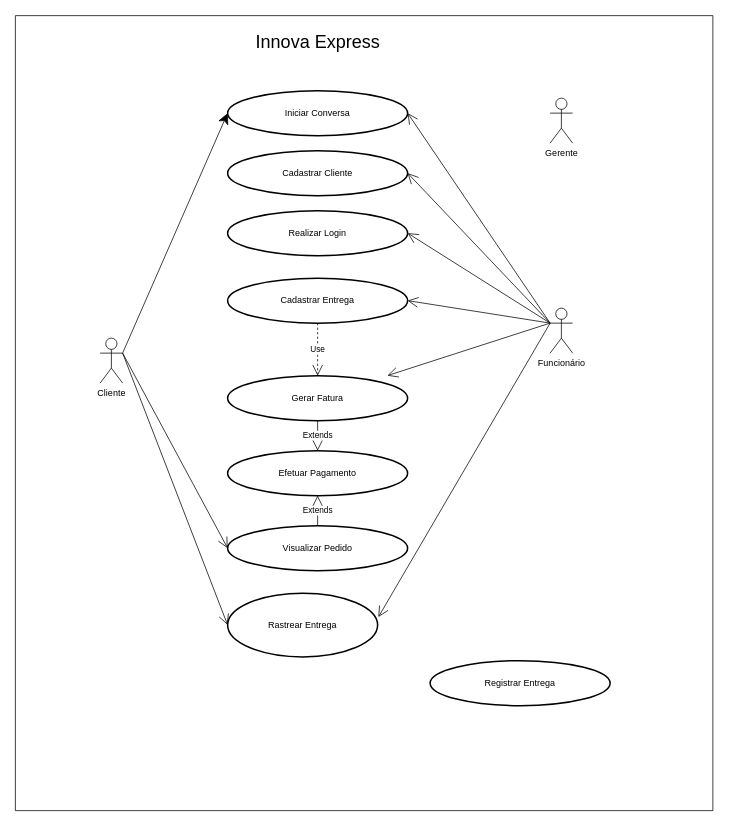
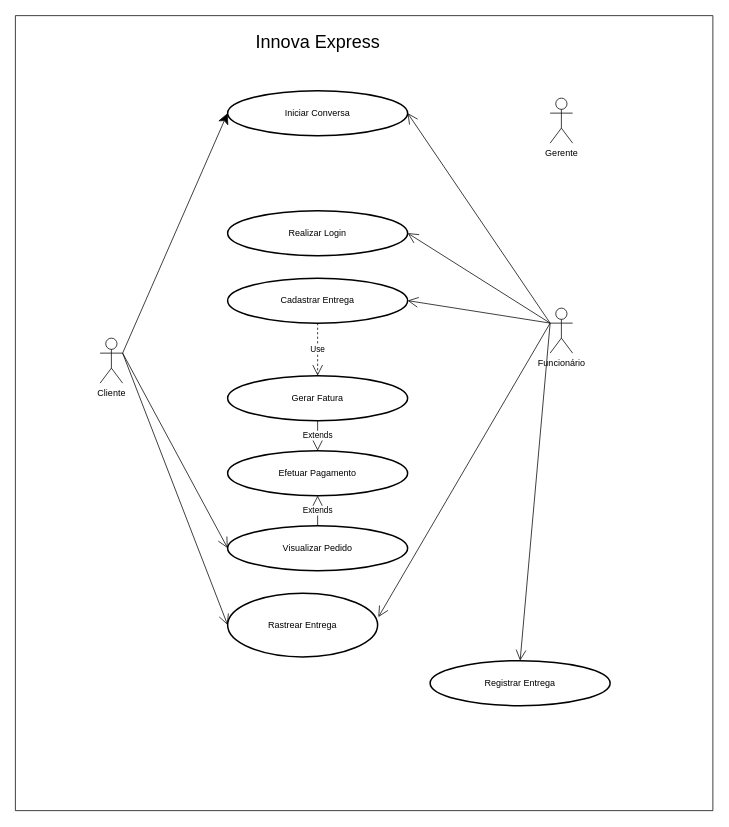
  <mxCell id="0" />
  <mxCell id="1" parent="0" />
  <mxCell id="2" value="" style="swimlane;startSize=0;" vertex="1" parent="1"><mxGeometry x="20" y="20" width="930" height="1060" as="geometry" /></mxCell>
  <mxCell id="3" value="Cliente" style="shape=umlActor;verticalLabelPosition=bottom;verticalAlign=top;html=1;outlineConnect=0;" vertex="1" parent="2"><mxGeometry x="113" y="430" width="30" height="60" as="geometry" /></mxCell>
  <mxCell id="4" value="Iniciar Conversa" style="strokeWidth=2;html=1;shape=mxgraph.flowchart.start_1;whiteSpace=wrap;" vertex="1" parent="2"><mxGeometry x="283" y="100" width="240" height="60" as="geometry" /></mxCell>
- <mxCell id="5" value="Cadastrar Cliente" style="strokeWidth=2;html=1;shape=mxgraph.flowchart.start_1;whiteSpace=wrap;" vertex="1" parent="2"><mxGeometry x="283" y="180" width="240" height="60" as="geometry" /></mxCell>
  <mxCell id="6" value="Realizar Login" style="strokeWidth=2;html=1;shape=mxgraph.flowchart.start_1;whiteSpace=wrap;" vertex="1" parent="2"><mxGeometry x="283" y="260" width="240" height="60" as="geometry" /></mxCell>
  <mxCell id="7" value="Cadastrar Entrega" style="strokeWidth=2;html=1;shape=mxgraph.flowchart.start_1;whiteSpace=wrap;" vertex="1" parent="2"><mxGeometry x="283" y="350" width="240" height="60" as="geometry" /></mxCell>
  <mxCell id="8" value="Gerar Fatura" style="strokeWidth=2;html=1;shape=mxgraph.flowchart.start_1;whiteSpace=wrap;" vertex="1" parent="2"><mxGeometry x="283" y="480" width="240" height="60" as="geometry" /></mxCell>
  <mxCell id="9" value="Efetuar Pagamento" style="strokeWidth=2;html=1;shape=mxgraph.flowchart.start_1;whiteSpace=wrap;" vertex="1" parent="2"><mxGeometry x="283" y="580" width="240" height="60" as="geometry" /></mxCell>
  <mxCell id="10" value="Visualizar Pedido" style="strokeWidth=2;html=1;shape=mxgraph.flowchart.start_1;whiteSpace=wrap;" vertex="1" parent="2"><mxGeometry x="283" y="680" width="240" height="60" as="geometry" /></mxCell>
  <mxCell id="11" value="Rastrear Entrega" style="strokeWidth=2;html=1;shape=mxgraph.flowchart.start_1;whiteSpace=wrap;" vertex="1" parent="2"><mxGeometry x="283" y="770" width="200" height="85" as="geometry" /></mxCell>
  <mxCell id="12" value="Registrar Entrega" style="strokeWidth=2;html=1;shape=mxgraph.flowchart.start_1;whiteSpace=wrap;" vertex="1" parent="2"><mxGeometry x="553" y="860" width="240" height="60" as="geometry" /></mxCell>
  <mxCell id="13" value="Funcionário" style="shape=umlActor;verticalLabelPosition=bottom;verticalAlign=top;html=1;outlineConnect=0;" vertex="1" parent="2"><mxGeometry x="713" y="390" width="30" height="60" as="geometry" /></mxCell>
  <mxCell id="14" value="" style="endArrow=classic;endFill=1;endSize=12;html=1;rounded=0;exitX=1;exitY=0.333;exitDx=0;exitDy=0;exitPerimeter=0;entryX=0;entryY=0.5;entryDx=0;entryDy=0;entryPerimeter=0;" edge="1" parent="2" source="3" target="4"><mxGeometry width="160" relative="1" as="geometry"><mxPoint x="293" y="470" as="sourcePoint" /><mxPoint x="453" y="470" as="targetPoint" /></mxGeometry></mxCell>
- <mxCell id="15" value="" style="endArrow=open;endFill=1;endSize=12;html=1;rounded=0;entryX=1;entryY=0.5;entryDx=0;entryDy=0;entryPerimeter=0;exitX=0;exitY=0.333;exitDx=0;exitDy=0;exitPerimeter=0;" edge="1" parent="2" source="13" target="5"><mxGeometry width="160" relative="1" as="geometry"><mxPoint x="203" y="500" as="sourcePoint" /><mxPoint x="293" y="140" as="targetPoint" /></mxGeometry></mxCell>
  <mxCell id="16" value="" style="endArrow=open;endFill=1;endSize=12;html=1;rounded=0;entryX=1;entryY=0.5;entryDx=0;entryDy=0;entryPerimeter=0;exitX=0;exitY=0.333;exitDx=0;exitDy=0;exitPerimeter=0;" edge="1" parent="2" source="13" target="7"><mxGeometry width="160" relative="1" as="geometry"><mxPoint x="183" y="490" as="sourcePoint" /><mxPoint x="323" y="170" as="targetPoint" /></mxGeometry></mxCell>
  <mxCell id="17" value="" style="endArrow=open;endFill=1;endSize=12;html=1;rounded=0;exitX=1;exitY=0.333;exitDx=0;exitDy=0;exitPerimeter=0;entryX=0;entryY=0.5;entryDx=0;entryDy=0;entryPerimeter=0;" edge="1" parent="2" source="3" target="10"><mxGeometry width="160" relative="1" as="geometry"><mxPoint x="213" y="520" as="sourcePoint" /><mxPoint x="353" y="200" as="targetPoint" /></mxGeometry></mxCell>
  <mxCell id="18" value="" style="endArrow=open;endFill=1;endSize=12;html=1;rounded=0;exitX=1;exitY=0.333;exitDx=0;exitDy=0;exitPerimeter=0;entryX=0;entryY=0.5;entryDx=0;entryDy=0;entryPerimeter=0;" edge="1" parent="2" source="3" target="11"><mxGeometry width="160" relative="1" as="geometry"><mxPoint x="223" y="530" as="sourcePoint" /><mxPoint x="363" y="210" as="targetPoint" /></mxGeometry></mxCell>
  <mxCell id="19" value="" style="endArrow=open;endFill=1;endSize=12;html=1;rounded=0;exitX=0;exitY=0.333;exitDx=0;exitDy=0;exitPerimeter=0;entryX=1;entryY=0.5;entryDx=0;entryDy=0;entryPerimeter=0;" edge="1" parent="2" source="13" target="4"><mxGeometry width="160" relative="1" as="geometry"><mxPoint x="233" y="540" as="sourcePoint" /><mxPoint x="373" y="220" as="targetPoint" /></mxGeometry></mxCell>
  <mxCell id="20" value="" style="endArrow=open;endFill=1;endSize=12;html=1;rounded=0;exitX=0;exitY=0.333;exitDx=0;exitDy=0;exitPerimeter=0;entryX=1;entryY=0.5;entryDx=0;entryDy=0;entryPerimeter=0;" edge="1" parent="2" source="13" target="6"><mxGeometry width="160" relative="1" as="geometry"><mxPoint x="243" y="550" as="sourcePoint" /><mxPoint x="383" y="230" as="targetPoint" /></mxGeometry></mxCell>
  <mxCell id="21" value="" style="endArrow=open;endFill=1;endSize=12;html=1;rounded=0;exitX=0;exitY=0.333;exitDx=0;exitDy=0;exitPerimeter=0;entryX=1.005;entryY=0.376;entryDx=0;entryDy=0;entryPerimeter=0;" edge="1" parent="2" source="13" target="11"><mxGeometry width="160" relative="1" as="geometry"><mxPoint x="253" y="560" as="sourcePoint" /><mxPoint x="393" y="240" as="targetPoint" /></mxGeometry></mxCell>
- <mxCell id="22" value="" style="endArrow=open;endFill=1;endSize=12;html=1;rounded=0;exitX=0;exitY=0.333;exitDx=0;exitDy=0;exitPerimeter=0;" edge="1" parent="2" source="13" target="8"><mxGeometry width="160" relative="1" as="geometry"><mxPoint x="263" y="570" as="sourcePoint" /><mxPoint x="403" y="250" as="targetPoint" /></mxGeometry></mxCell>
+ <mxCell id="22" value="" style="endArrow=open;endFill=1;endSize=12;html=1;rounded=0;exitX=0;exitY=0.333;exitDx=0;exitDy=0;exitPerimeter=0;entryX=0.5;entryY=0;entryDx=0;entryDy=0;entryPerimeter=0;" edge="1" parent="2" source="13" target="12"><mxGeometry width="160" relative="1" as="geometry"><mxPoint x="263" y="570" as="sourcePoint" /><mxPoint x="403" y="250" as="targetPoint" /></mxGeometry></mxCell>
  <mxCell id="23" value="Use" style="endArrow=open;endSize=12;dashed=1;html=1;rounded=0;exitX=0.5;exitY=1;exitDx=0;exitDy=0;exitPerimeter=0;entryX=0.5;entryY=0;entryDx=0;entryDy=0;entryPerimeter=0;" edge="1" parent="2" source="7" target="8"><mxGeometry width="160" relative="1" as="geometry"><mxPoint x="293" y="470" as="sourcePoint" /><mxPoint x="453" y="470" as="targetPoint" /></mxGeometry></mxCell>
  <mxCell id="24" value="Extends" style="endArrow=block;endSize=16;endFill=0;html=1;rounded=0;exitX=0.5;exitY=1;exitDx=0;exitDy=0;exitPerimeter=0;entryX=0.5;entryY=0;entryDx=0;entryDy=0;entryPerimeter=0;" edge="1" parent="2" source="8" target="9"><mxGeometry width="160" relative="1" as="geometry"><mxPoint x="293" y="470" as="sourcePoint" /><mxPoint x="453" y="470" as="targetPoint" /></mxGeometry></mxCell>
  <mxCell id="25" value="Extends" style="endArrow=block;endSize=16;endFill=0;html=1;rounded=0;exitX=0.5;exitY=0;exitDx=0;exitDy=0;exitPerimeter=0;entryX=0.5;entryY=1;entryDx=0;entryDy=0;entryPerimeter=0;" edge="1" parent="2" source="10" target="9"><mxGeometry width="160" relative="1" as="geometry"><mxPoint x="293" y="470" as="sourcePoint" /><mxPoint x="453" y="470" as="targetPoint" /></mxGeometry></mxCell>
  <mxCell id="26" value="Gerente" style="shape=umlActor;verticalLabelPosition=bottom;verticalAlign=top;html=1;" vertex="1" parent="2"><mxGeometry x="713" y="110" width="30" height="60" as="geometry" /></mxCell>
  <mxCell id="27" value="&lt;font style=&quot;font-size: 24px;&quot;&gt;Innova Express&lt;/font&gt;" style="text;html=1;align=center;verticalAlign=middle;resizable=0;points=[];autosize=1;strokeColor=none;fillColor=none;" vertex="1" parent="2"><mxGeometry x="308" y="15" width="190" height="40" as="geometry" /></mxCell>
